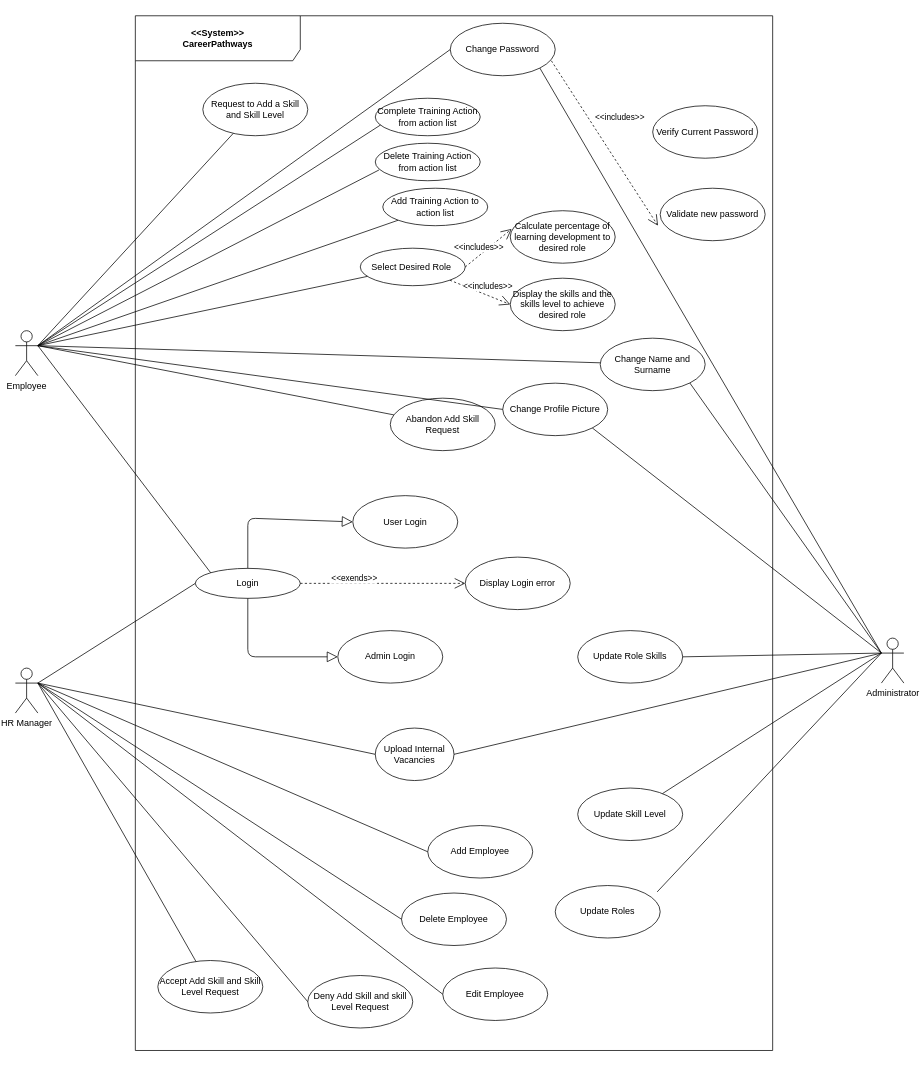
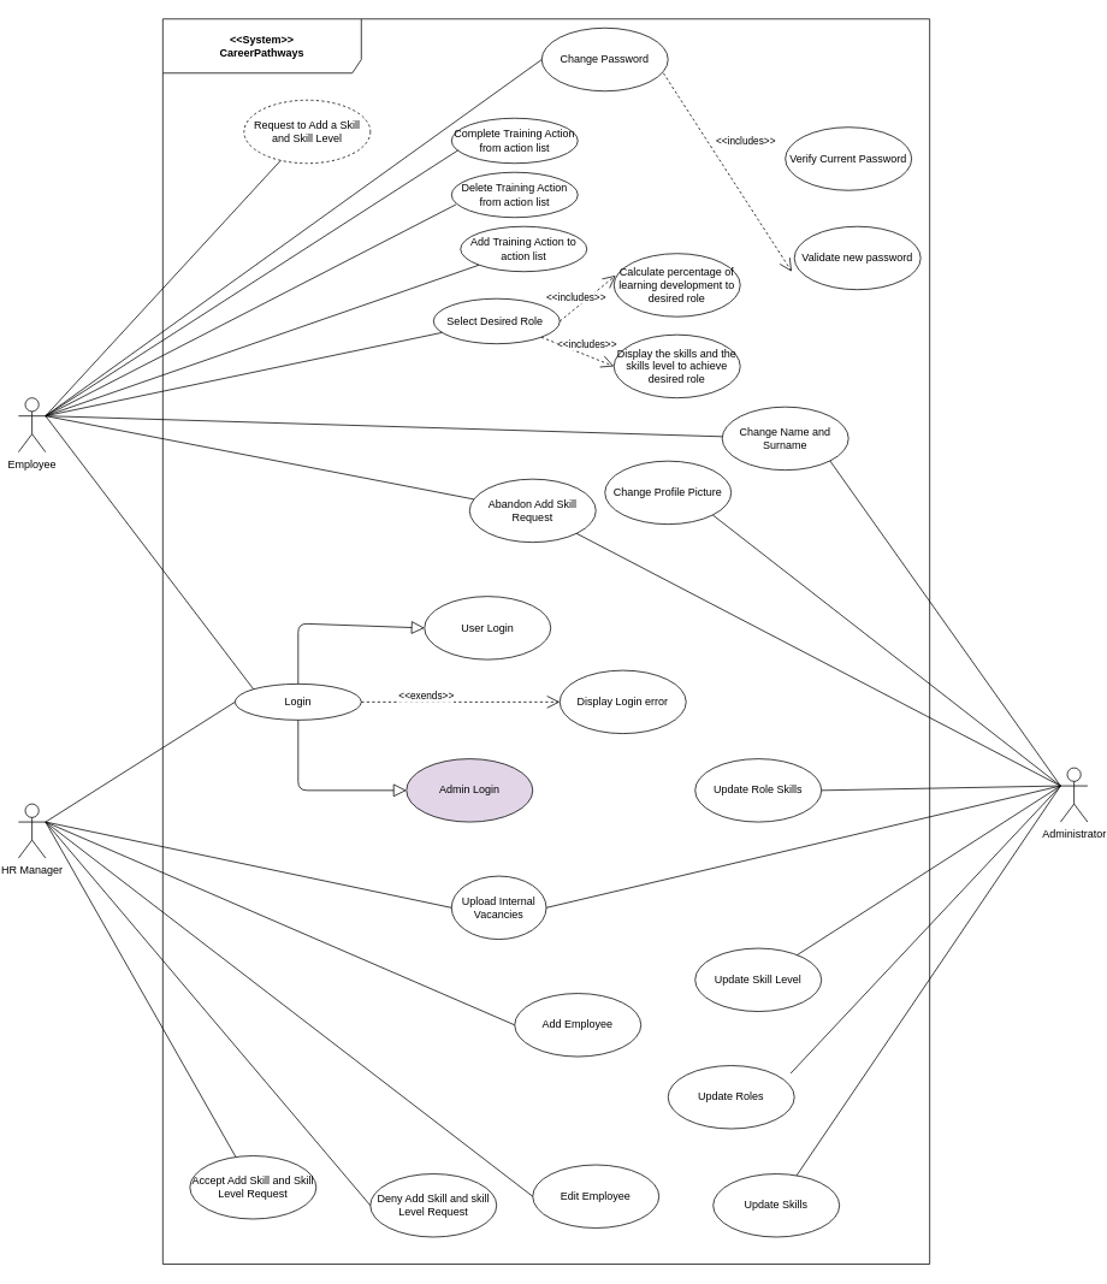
  <mxCell id="0" />
  <mxCell id="1" parent="0" />
  <mxCell id="2" value="&lt;b&gt;&amp;lt;&amp;lt;System&amp;gt;&amp;gt;&lt;br&gt;CareerPathways&lt;/b&gt;" style="shape=umlFrame;whiteSpace=wrap;html=1;width=220;height=60;" vertex="1" parent="1"><mxGeometry x="180" y="20" width="850" height="1380" as="geometry" /></mxCell>
  <mxCell id="3" value="Employee" style="shape=umlActor;verticalLabelPosition=bottom;verticalAlign=top;html=1;" vertex="1" parent="1"><mxGeometry x="20" y="440" width="30" height="60" as="geometry" /></mxCell>
  <mxCell id="4" value="HR Manager" style="shape=umlActor;verticalLabelPosition=bottom;verticalAlign=top;html=1;" vertex="1" parent="1"><mxGeometry x="20" y="890" width="30" height="60" as="geometry" /></mxCell>
  <mxCell id="5" value="Administrator" style="shape=umlActor;verticalLabelPosition=bottom;verticalAlign=top;html=1;" vertex="1" parent="1"><mxGeometry x="1175" y="850" width="30" height="60" as="geometry" /></mxCell>
  <mxCell id="6" value="Login" style="ellipse;whiteSpace=wrap;html=1;" vertex="1" parent="1"><mxGeometry x="260" y="757" width="140" height="40" as="geometry" /></mxCell>
  <mxCell id="7" value="Add Training Action to action list" style="ellipse;whiteSpace=wrap;html=1;" vertex="1" parent="1"><mxGeometry x="510" y="250" width="140" height="50" as="geometry" /></mxCell>
  <mxCell id="8" value="Complete Training Action from action list" style="ellipse;whiteSpace=wrap;html=1;" vertex="1" parent="1"><mxGeometry x="500" y="130" width="140" height="50" as="geometry" /></mxCell>
  <mxCell id="9" value="Delete Training Action from action list" style="ellipse;whiteSpace=wrap;html=1;" vertex="1" parent="1"><mxGeometry x="500" y="190" width="140" height="50" as="geometry" /></mxCell>
  <mxCell id="10" value="Select Desired Role&amp;nbsp;" style="ellipse;whiteSpace=wrap;html=1;" vertex="1" parent="1"><mxGeometry x="480" y="330" width="140" height="50" as="geometry" /></mxCell>
  <mxCell id="11" value="Display the skills and the skills level to achieve desired role" style="ellipse;whiteSpace=wrap;html=1;" vertex="1" parent="1"><mxGeometry x="680" y="370" width="140" height="70" as="geometry" /></mxCell>
  <mxCell id="12" value="Change Password" style="ellipse;whiteSpace=wrap;html=1;" vertex="1" parent="1"><mxGeometry x="600" y="30" width="140" height="70" as="geometry" /></mxCell>
  <mxCell id="13" value="Verify Current Password" style="ellipse;whiteSpace=wrap;html=1;" vertex="1" parent="1"><mxGeometry x="870" y="140" width="140" height="70" as="geometry" /></mxCell>
  <mxCell id="14" value="Display Login error" style="ellipse;whiteSpace=wrap;html=1;" vertex="1" parent="1"><mxGeometry x="620" y="742" width="140" height="70" as="geometry" /></mxCell>
  <mxCell id="15" value="Change Name and Surname" style="ellipse;whiteSpace=wrap;html=1;" vertex="1" parent="1"><mxGeometry x="800" y="450" width="140" height="70" as="geometry" /></mxCell>
  <mxCell id="16" value="Change Profile Picture" style="ellipse;whiteSpace=wrap;html=1;" vertex="1" parent="1"><mxGeometry x="670" y="510" width="140" height="70" as="geometry" /></mxCell>
  <mxCell id="17" value="Calculate percentage of learning development to desired role" style="ellipse;whiteSpace=wrap;html=1;" vertex="1" parent="1"><mxGeometry x="680" y="280" width="140" height="70" as="geometry" /></mxCell>
- <mxCell id="18" value="Request to Add a Skill and Skill Level" style="ellipse;whiteSpace=wrap;html=1;" vertex="1" parent="1"><mxGeometry x="270" y="110" width="140" height="70" as="geometry" /></mxCell>
+ <mxCell id="18" value="Request to Add a Skill and Skill Level" style="ellipse;whiteSpace=wrap;html=1;dashed=1;" vertex="1" parent="1"><mxGeometry x="270" y="110" width="140" height="70" as="geometry" /></mxCell>
  <mxCell id="19" value="Abandon Add Skill Request" style="ellipse;whiteSpace=wrap;html=1;" vertex="1" parent="1"><mxGeometry x="520" y="530" width="140" height="70" as="geometry" /></mxCell>
  <mxCell id="20" value="Add Employee" style="ellipse;whiteSpace=wrap;html=1;" vertex="1" parent="1"><mxGeometry x="570" y="1100" width="140" height="70" as="geometry" /></mxCell>
- <mxCell id="21" value="Delete Employee" style="ellipse;whiteSpace=wrap;html=1;" vertex="1" parent="1"><mxGeometry x="535" y="1190" width="140" height="70" as="geometry" /></mxCell>
  <mxCell id="22" value="Edit Employee" style="ellipse;whiteSpace=wrap;html=1;" vertex="1" parent="1"><mxGeometry x="590" y="1290" width="140" height="70" as="geometry" /></mxCell>
  <mxCell id="23" value="Accept Add Skill and Skill Level Request" style="ellipse;whiteSpace=wrap;html=1;" vertex="1" parent="1"><mxGeometry x="210" y="1280" width="140" height="70" as="geometry" /></mxCell>
  <mxCell id="24" value="Deny Add Skill and skill Level Request" style="ellipse;whiteSpace=wrap;html=1;" vertex="1" parent="1"><mxGeometry x="410" y="1300" width="140" height="70" as="geometry" /></mxCell>
  <mxCell id="25" value="Validate new password" style="ellipse;whiteSpace=wrap;html=1;" vertex="1" parent="1"><mxGeometry x="880" y="250" width="140" height="70" as="geometry" /></mxCell>
  <mxCell id="26" value="" style="endArrow=none;endFill=0;endSize=12;html=1;exitX=1;exitY=0.333;exitDx=0;exitDy=0;exitPerimeter=0;" edge="1" parent="1" source="4" target="23"><mxGeometry width="160" relative="1" as="geometry"><mxPoint x="53" y="890" as="sourcePoint" /><mxPoint x="210" y="840" as="targetPoint" /><Array as="points" /></mxGeometry></mxCell>
  <mxCell id="27" value="" style="endArrow=none;endFill=0;endSize=12;html=1;entryX=0;entryY=0.5;entryDx=0;entryDy=0;exitX=1;exitY=0.333;exitDx=0;exitDy=0;exitPerimeter=0;" edge="1" parent="1" source="4" target="24"><mxGeometry width="160" relative="1" as="geometry"><mxPoint x="60" y="840" as="sourcePoint" /><mxPoint x="560" y="1000" as="targetPoint" /><Array as="points" /></mxGeometry></mxCell>
  <mxCell id="28" value="" style="endArrow=none;endFill=0;endSize=12;html=1;exitX=1;exitY=0.333;exitDx=0;exitDy=0;exitPerimeter=0;entryX=0;entryY=0.5;entryDx=0;entryDy=0;" edge="1" parent="1" source="4" target="22"><mxGeometry width="160" relative="1" as="geometry"><mxPoint x="160" y="940" as="sourcePoint" /><mxPoint x="320" y="940" as="targetPoint" /><Array as="points" /></mxGeometry></mxCell>
- <mxCell id="29" value="" style="endArrow=none;endFill=0;endSize=12;html=1;entryX=0;entryY=0.5;entryDx=0;entryDy=0;exitX=1;exitY=0.333;exitDx=0;exitDy=0;exitPerimeter=0;" edge="1" parent="1" source="4" target="21"><mxGeometry width="160" relative="1" as="geometry"><mxPoint x="90" y="930" as="sourcePoint" /><mxPoint x="210" y="960" as="targetPoint" /></mxGeometry></mxCell>
  <mxCell id="30" value="" style="endArrow=none;endFill=0;endSize=12;html=1;entryX=0;entryY=0.5;entryDx=0;entryDy=0;exitX=1;exitY=0.333;exitDx=0;exitDy=0;exitPerimeter=0;" edge="1" parent="1" source="4" target="20"><mxGeometry width="160" relative="1" as="geometry"><mxPoint x="40" y="920" as="sourcePoint" /><mxPoint x="200" y="920" as="targetPoint" /></mxGeometry></mxCell>
  <mxCell id="31" value="Update Roles" style="ellipse;whiteSpace=wrap;html=1;" vertex="1" parent="1"><mxGeometry x="740" y="1180" width="140" height="70" as="geometry" /></mxCell>
+ <mxCell id="32" value="Update Skills" style="ellipse;whiteSpace=wrap;html=1;" vertex="1" parent="1"><mxGeometry x="790" y="1300" width="140" height="70" as="geometry" /></mxCell>
  <mxCell id="33" value="Update Skill Level" style="ellipse;whiteSpace=wrap;html=1;" vertex="1" parent="1"><mxGeometry x="770" y="1050" width="140" height="70" as="geometry" /></mxCell>
  <mxCell id="34" value="Update Role Skills" style="ellipse;whiteSpace=wrap;html=1;" vertex="1" parent="1"><mxGeometry x="770" y="840" width="140" height="70" as="geometry" /></mxCell>
+ <mxCell id="35" value="" style="endArrow=none;endFill=0;endSize=12;html=1;exitX=0;exitY=0.333;exitDx=0;exitDy=0;exitPerimeter=0;" edge="1" parent="1" source="5" target="32"><mxGeometry width="160" relative="1" as="geometry"><mxPoint x="720" y="1070" as="sourcePoint" /><mxPoint x="880" y="1070" as="targetPoint" /></mxGeometry></mxCell>
  <mxCell id="36" value="" style="endArrow=none;endFill=0;endSize=12;html=1;exitX=0;exitY=0.333;exitDx=0;exitDy=0;exitPerimeter=0;entryX=0.971;entryY=0.122;entryDx=0;entryDy=0;entryPerimeter=0;" edge="1" parent="1" source="5" target="31"><mxGeometry width="160" relative="1" as="geometry"><mxPoint x="720" y="1070" as="sourcePoint" /><mxPoint x="880" y="1070" as="targetPoint" /></mxGeometry></mxCell>
  <mxCell id="37" value="" style="endArrow=none;endFill=0;endSize=12;html=1;exitX=0;exitY=0.333;exitDx=0;exitDy=0;exitPerimeter=0;" edge="1" parent="1" source="5" target="33"><mxGeometry width="160" relative="1" as="geometry"><mxPoint x="1180" y="1030" as="sourcePoint" /><mxPoint x="880" y="1070" as="targetPoint" /></mxGeometry></mxCell>
  <mxCell id="38" value="" style="endArrow=none;endFill=0;endSize=12;html=1;exitX=0;exitY=0.333;exitDx=0;exitDy=0;exitPerimeter=0;entryX=1;entryY=0.5;entryDx=0;entryDy=0;" edge="1" parent="1" source="5" target="34"><mxGeometry width="160" relative="1" as="geometry"><mxPoint x="720" y="1070" as="sourcePoint" /><mxPoint x="880" y="1070" as="targetPoint" /></mxGeometry></mxCell>
  <mxCell id="39" value="Upload Internal Vacancies" style="ellipse;whiteSpace=wrap;html=1;" vertex="1" parent="1"><mxGeometry x="500" y="970" width="105" height="70" as="geometry" /></mxCell>
  <mxCell id="40" value="" style="endArrow=none;endFill=0;endSize=12;html=1;exitX=1;exitY=0.333;exitDx=0;exitDy=0;exitPerimeter=0;entryX=0;entryY=0.5;entryDx=0;entryDy=0;" edge="1" parent="1" source="4" target="39"><mxGeometry width="160" relative="1" as="geometry"><mxPoint x="390" y="820" as="sourcePoint" /><mxPoint x="550" y="820" as="targetPoint" /><Array as="points" /></mxGeometry></mxCell>
  <mxCell id="41" value="" style="endArrow=none;endFill=0;endSize=12;html=1;exitX=1;exitY=0.333;exitDx=0;exitDy=0;exitPerimeter=0;" edge="1" parent="1" source="3" target="19"><mxGeometry width="160" relative="1" as="geometry"><mxPoint x="360" y="570" as="sourcePoint" /><mxPoint x="520" y="570" as="targetPoint" /><Array as="points" /></mxGeometry></mxCell>
  <mxCell id="42" value="" style="endArrow=none;endFill=0;endSize=12;html=1;exitX=1;exitY=0.333;exitDx=0;exitDy=0;exitPerimeter=0;" edge="1" parent="1" source="3" target="10"><mxGeometry width="160" relative="1" as="geometry"><mxPoint x="360" y="570" as="sourcePoint" /><mxPoint x="520" y="570" as="targetPoint" /></mxGeometry></mxCell>
  <mxCell id="43" value="" style="endArrow=none;endFill=0;endSize=12;html=1;exitX=1;exitY=0.333;exitDx=0;exitDy=0;exitPerimeter=0;" edge="1" parent="1" source="3" target="18"><mxGeometry width="160" relative="1" as="geometry"><mxPoint x="360" y="710" as="sourcePoint" /><mxPoint x="520" y="710" as="targetPoint" /></mxGeometry></mxCell>
  <mxCell id="44" value="" style="endArrow=none;endFill=0;endSize=12;html=1;exitX=1;exitY=0.333;exitDx=0;exitDy=0;exitPerimeter=0;entryX=0.035;entryY=0.714;entryDx=0;entryDy=0;entryPerimeter=0;" edge="1" parent="1" source="3" target="9"><mxGeometry width="160" relative="1" as="geometry"><mxPoint x="360" y="570" as="sourcePoint" /><mxPoint x="520" y="570" as="targetPoint" /></mxGeometry></mxCell>
- <mxCell id="45" value="" style="endArrow=none;endFill=0;endSize=12;html=1;exitX=1;exitY=0.333;exitDx=0;exitDy=0;exitPerimeter=0;entryX=0;entryY=0.5;entryDx=0;entryDy=0;" edge="1" parent="1" source="3" target="16"><mxGeometry width="160" relative="1" as="geometry"><mxPoint x="360" y="570" as="sourcePoint" /><mxPoint x="520" y="570" as="targetPoint" /></mxGeometry></mxCell>
  <mxCell id="46" value="" style="endArrow=none;endFill=0;endSize=12;html=1;entryX=0.05;entryY=0.714;entryDx=0;entryDy=0;entryPerimeter=0;exitX=1;exitY=0.333;exitDx=0;exitDy=0;exitPerimeter=0;" edge="1" parent="1" source="3" target="8"><mxGeometry width="160" relative="1" as="geometry"><mxPoint x="50" y="480" as="sourcePoint" /><mxPoint x="520" y="570" as="targetPoint" /></mxGeometry></mxCell>
  <mxCell id="47" value="" style="endArrow=none;endFill=0;endSize=12;html=1;exitX=1;exitY=0.333;exitDx=0;exitDy=0;exitPerimeter=0;" edge="1" parent="1" source="3" target="15"><mxGeometry width="160" relative="1" as="geometry"><mxPoint x="360" y="570" as="sourcePoint" /><mxPoint x="520" y="570" as="targetPoint" /></mxGeometry></mxCell>
  <mxCell id="48" value="" style="endArrow=none;endFill=0;endSize=12;html=1;exitX=1;exitY=0.333;exitDx=0;exitDy=0;exitPerimeter=0;entryX=0;entryY=0.5;entryDx=0;entryDy=0;" edge="1" parent="1" source="3" target="12"><mxGeometry width="160" relative="1" as="geometry"><mxPoint x="360" y="570" as="sourcePoint" /><mxPoint x="520" y="570" as="targetPoint" /></mxGeometry></mxCell>
  <mxCell id="49" value="" style="endArrow=none;endFill=0;endSize=12;html=1;exitX=1;exitY=0.333;exitDx=0;exitDy=0;exitPerimeter=0;entryX=0;entryY=1;entryDx=0;entryDy=0;" edge="1" parent="1" source="3" target="7"><mxGeometry width="160" relative="1" as="geometry"><mxPoint x="360" y="570" as="sourcePoint" /><mxPoint x="520" y="570" as="targetPoint" /></mxGeometry></mxCell>
  <mxCell id="50" value="" style="endArrow=none;endFill=0;endSize=12;html=1;exitX=1;exitY=0.333;exitDx=0;exitDy=0;exitPerimeter=0;entryX=0;entryY=0;entryDx=0;entryDy=0;" edge="1" parent="1" source="3" target="6"><mxGeometry width="160" relative="1" as="geometry"><mxPoint x="360" y="570" as="sourcePoint" /><mxPoint x="520" y="570" as="targetPoint" /></mxGeometry></mxCell>
  <mxCell id="51" value="" style="endArrow=open;endFill=1;endSize=12;html=1;dashed=1;exitX=1;exitY=0.5;exitDx=0;exitDy=0;" edge="1" parent="1" source="6" target="14"><mxGeometry width="160" relative="1" as="geometry"><mxPoint x="630" y="390" as="sourcePoint" /><mxPoint x="790" y="390" as="targetPoint" /></mxGeometry></mxCell>
  <mxCell id="52" value="&amp;lt;&amp;lt;exends&amp;gt;&amp;gt;" style="edgeLabel;html=1;align=center;verticalAlign=middle;resizable=0;points=[];" vertex="1" connectable="0" parent="51"><mxGeometry x="-0.364" y="7" relative="1" as="geometry"><mxPoint x="1" as="offset" /></mxGeometry></mxCell>
  <mxCell id="53" value="" style="endArrow=open;endFill=1;endSize=12;html=1;dashed=1;exitX=0.963;exitY=0.714;exitDx=0;exitDy=0;entryX=-0.021;entryY=0.714;entryDx=0;entryDy=0;entryPerimeter=0;exitPerimeter=0;" edge="1" parent="1" source="12" target="25"><mxGeometry width="160" relative="1" as="geometry"><mxPoint x="630" y="540" as="sourcePoint" /><mxPoint x="790" y="540" as="targetPoint" /></mxGeometry></mxCell>
  <mxCell id="54" value="&amp;lt;&amp;lt;includes&amp;gt;&amp;gt;" style="edgeLabel;html=1;align=center;verticalAlign=middle;resizable=0;points=[];" vertex="1" connectable="0" parent="53"><mxGeometry x="-0.365" y="12" relative="1" as="geometry"><mxPoint x="35.92" y="12.08" as="offset" /></mxGeometry></mxCell>
  <mxCell id="55" value="" style="endArrow=open;endFill=1;endSize=12;html=1;dashed=1;exitX=1;exitY=0.5;exitDx=0;exitDy=0;entryX=0.014;entryY=0.347;entryDx=0;entryDy=0;entryPerimeter=0;" edge="1" parent="1" source="10" target="17"><mxGeometry width="160" relative="1" as="geometry"><mxPoint x="630" y="750" as="sourcePoint" /><mxPoint x="790" y="750" as="targetPoint" /></mxGeometry></mxCell>
  <mxCell id="56" value="&amp;lt;&amp;lt;includes&amp;gt;&amp;gt;" style="edgeLabel;html=1;align=center;verticalAlign=middle;resizable=0;points=[];" vertex="1" connectable="0" parent="55"><mxGeometry x="-0.262" y="10" relative="1" as="geometry"><mxPoint x="1" as="offset" /></mxGeometry></mxCell>
  <mxCell id="57" value="" style="endArrow=open;endFill=1;endSize=12;html=1;dashed=1;exitX=1;exitY=1;exitDx=0;exitDy=0;entryX=0;entryY=0.5;entryDx=0;entryDy=0;" edge="1" parent="1" source="10" target="11"><mxGeometry width="160" relative="1" as="geometry"><mxPoint x="630" y="750" as="sourcePoint" /><mxPoint x="790" y="750" as="targetPoint" /></mxGeometry></mxCell>
  <mxCell id="58" value="&amp;lt;&amp;lt;includes&amp;gt;&amp;gt;" style="edgeLabel;html=1;align=center;verticalAlign=middle;resizable=0;points=[];" vertex="1" connectable="0" parent="57"><mxGeometry x="0.122" y="11" relative="1" as="geometry"><mxPoint as="offset" /></mxGeometry></mxCell>
  <mxCell id="59" value="" style="endArrow=none;endFill=0;endSize=12;html=1;exitX=0;exitY=0.333;exitDx=0;exitDy=0;exitPerimeter=0;entryX=1;entryY=1;entryDx=0;entryDy=0;" edge="1" parent="1" source="5" target="16"><mxGeometry width="160" relative="1" as="geometry"><mxPoint x="590" y="570" as="sourcePoint" /><mxPoint x="750" y="570" as="targetPoint" /></mxGeometry></mxCell>
  <mxCell id="60" value="" style="endArrow=none;endFill=0;endSize=12;html=1;exitX=0;exitY=0.333;exitDx=0;exitDy=0;exitPerimeter=0;entryX=1;entryY=1;entryDx=0;entryDy=0;" edge="1" parent="1" source="5" target="15"><mxGeometry width="160" relative="1" as="geometry"><mxPoint x="1230.5" y="847.25" as="sourcePoint" /><mxPoint x="759.997" y="526.999" as="targetPoint" /></mxGeometry></mxCell>
- <mxCell id="61" value="" style="endArrow=none;endFill=0;endSize=12;html=1;entryX=1;entryY=1;entryDx=0;entryDy=0;exitX=0;exitY=0.333;exitDx=0;exitDy=0;exitPerimeter=0;" edge="1" parent="1" source="5" target="12"><mxGeometry width="160" relative="1" as="geometry"><mxPoint x="1200" y="730" as="sourcePoint" /><mxPoint x="750" y="560" as="targetPoint" /></mxGeometry></mxCell>
+ <mxCell id="61" value="" style="endArrow=none;endFill=0;endSize=12;html=1;exitX=0;exitY=0.333;exitDx=0;exitDy=0;exitPerimeter=0;" edge="1" parent="1" source="5" target="19"><mxGeometry width="160" relative="1" as="geometry"><mxPoint x="1200" y="730" as="sourcePoint" /><mxPoint x="750" y="560" as="targetPoint" /></mxGeometry></mxCell>
  <mxCell id="62" value="" style="endArrow=none;endFill=0;endSize=12;html=1;exitX=0;exitY=0.333;exitDx=0;exitDy=0;exitPerimeter=0;entryX=1;entryY=0.5;entryDx=0;entryDy=0;" edge="1" parent="1" source="5" target="39"><mxGeometry width="160" relative="1" as="geometry"><mxPoint x="520" y="820" as="sourcePoint" /><mxPoint x="680" y="820" as="targetPoint" /></mxGeometry></mxCell>
  <mxCell id="63" value="" style="endArrow=none;endFill=0;endSize=12;html=1;exitX=1;exitY=0.333;exitDx=0;exitDy=0;exitPerimeter=0;entryX=0;entryY=0.5;entryDx=0;entryDy=0;" edge="1" parent="1" source="4" target="6"><mxGeometry width="160" relative="1" as="geometry"><mxPoint x="460" y="840" as="sourcePoint" /><mxPoint x="620" y="840" as="targetPoint" /></mxGeometry></mxCell>
  <mxCell id="64" value="User Login" style="ellipse;whiteSpace=wrap;html=1;" vertex="1" parent="1"><mxGeometry x="470" y="660" width="140" height="70" as="geometry" /></mxCell>
- <mxCell id="65" value="Admin Login" style="ellipse;whiteSpace=wrap;html=1;" vertex="1" parent="1"><mxGeometry x="450" y="840" width="140" height="70" as="geometry" /></mxCell>
+ <mxCell id="65" value="Admin Login" style="ellipse;whiteSpace=wrap;html=1;fillColor=#e1d5e7;" vertex="1" parent="1"><mxGeometry x="450" y="840" width="140" height="70" as="geometry" /></mxCell>
  <mxCell id="66" value="" style="endArrow=block;endFill=0;endSize=12;html=1;exitX=0.5;exitY=0;exitDx=0;exitDy=0;entryX=0;entryY=0.5;entryDx=0;entryDy=0;" edge="1" parent="1" source="6" target="64"><mxGeometry width="160" relative="1" as="geometry"><mxPoint x="460" y="840" as="sourcePoint" /><mxPoint x="450" y="690" as="targetPoint" /><Array as="points"><mxPoint x="330" y="690" /></Array></mxGeometry></mxCell>
  <mxCell id="67" value="" style="endArrow=block;endFill=0;endSize=12;html=1;exitX=0.5;exitY=1;exitDx=0;exitDy=0;entryX=0;entryY=0.5;entryDx=0;entryDy=0;" edge="1" parent="1" source="6" target="65"><mxGeometry width="160" relative="1" as="geometry"><mxPoint x="460" y="840" as="sourcePoint" /><mxPoint x="620" y="840" as="targetPoint" /><Array as="points"><mxPoint x="330" y="875" /></Array></mxGeometry></mxCell>
